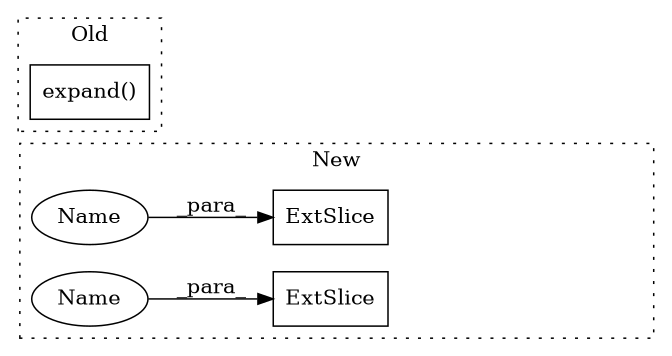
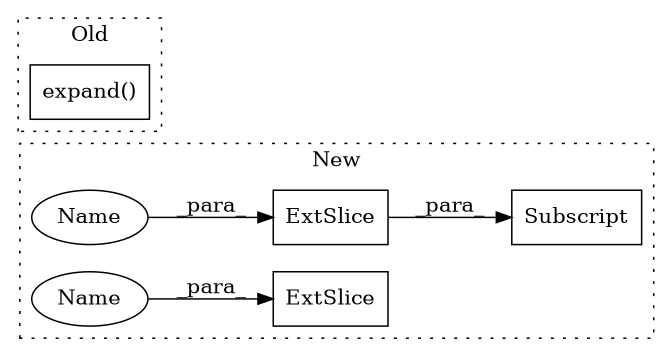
  digraph {
    rankdir=LR
    node [a=85 l=3 shape=box]
    n1 [l=1 label=ExtSlice s=21515]
+   n2 [a=63 l="19,0" label=Subscript s="21515,0"]
    n3 [l=7 label=ExtSlice s=21536]
    n4 [a=87 label=Name s=21517 shape=ellipse]
    n5 [a=87 label=Name s=21544 shape=ellipse]
    n6 [a=75 l="22,1" label="expand()" s="15702,15755"]
    subgraph cluster_1 {
      label=New
      style=dotted
      n1
+     n2
      n3
      n4
      n5
    }
    subgraph cluster_2 {
      label=Old
      style=dotted
      n6
    }
+   n1 -> n2 [label=_para_]
    n4 -> n1 [label=_para_]
    n5 -> n3 [label=_para_]
  }
